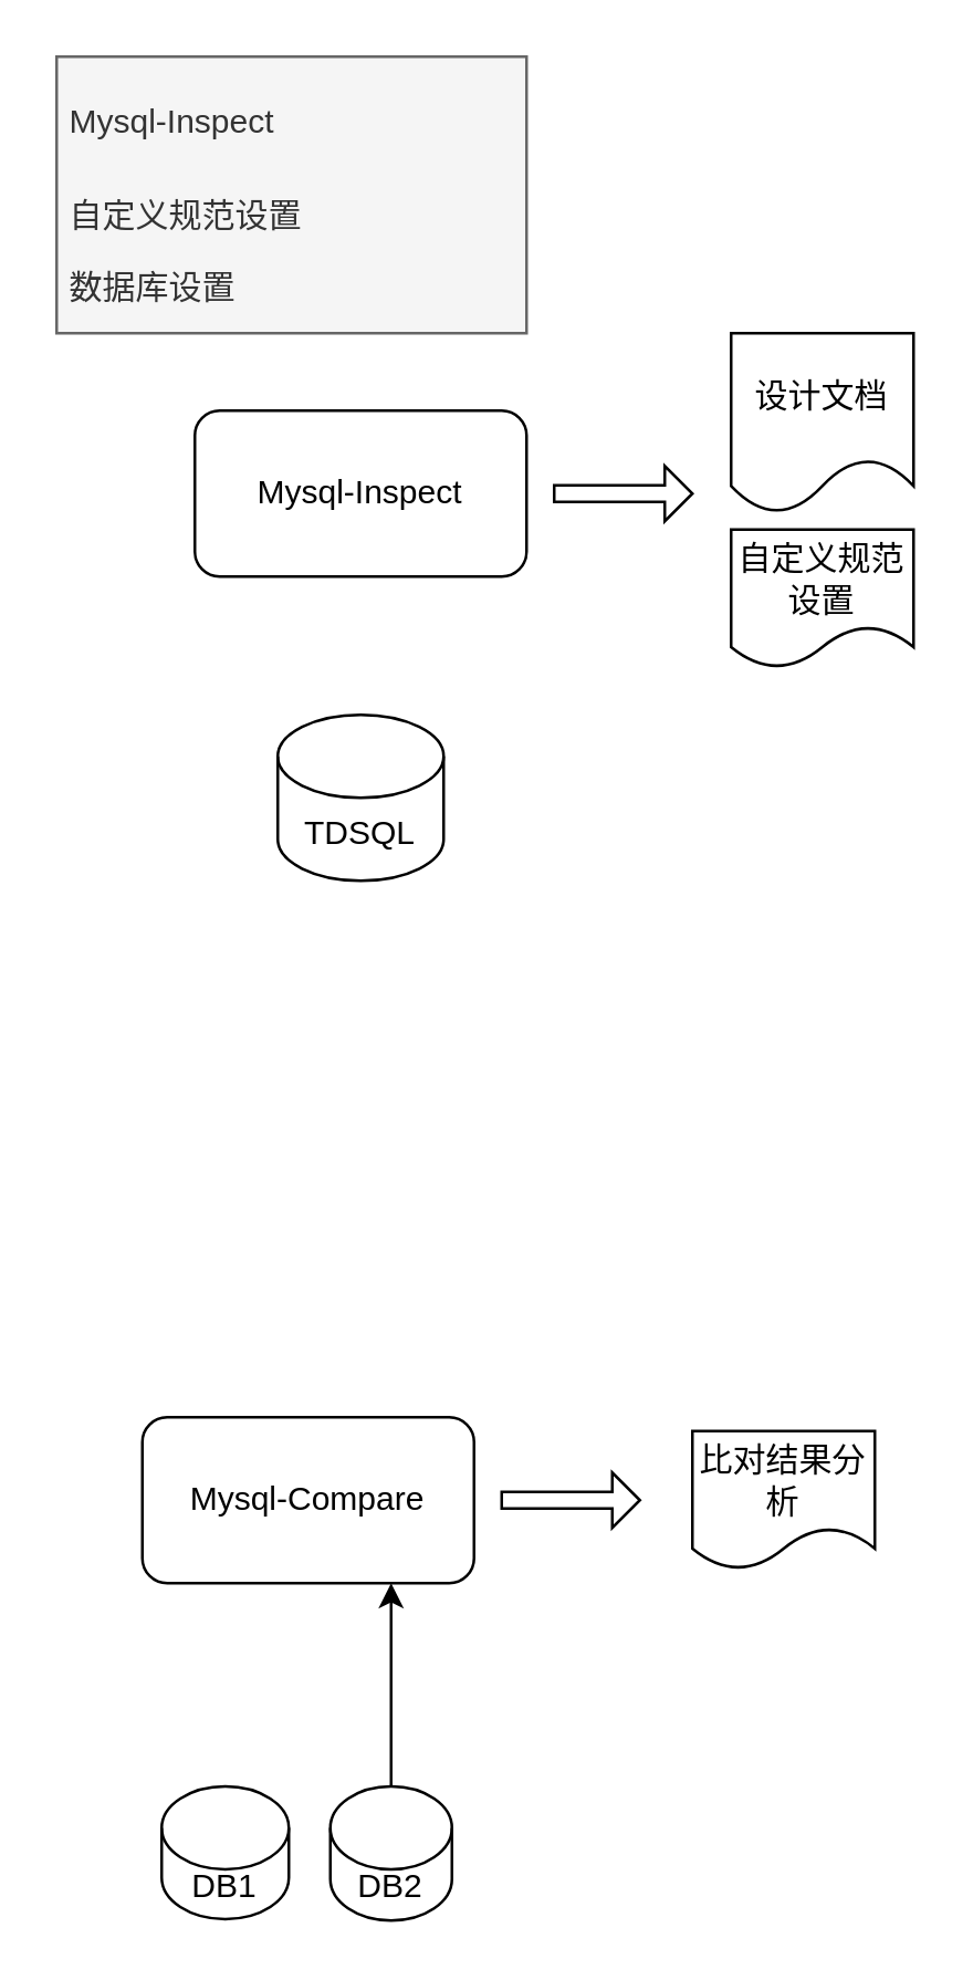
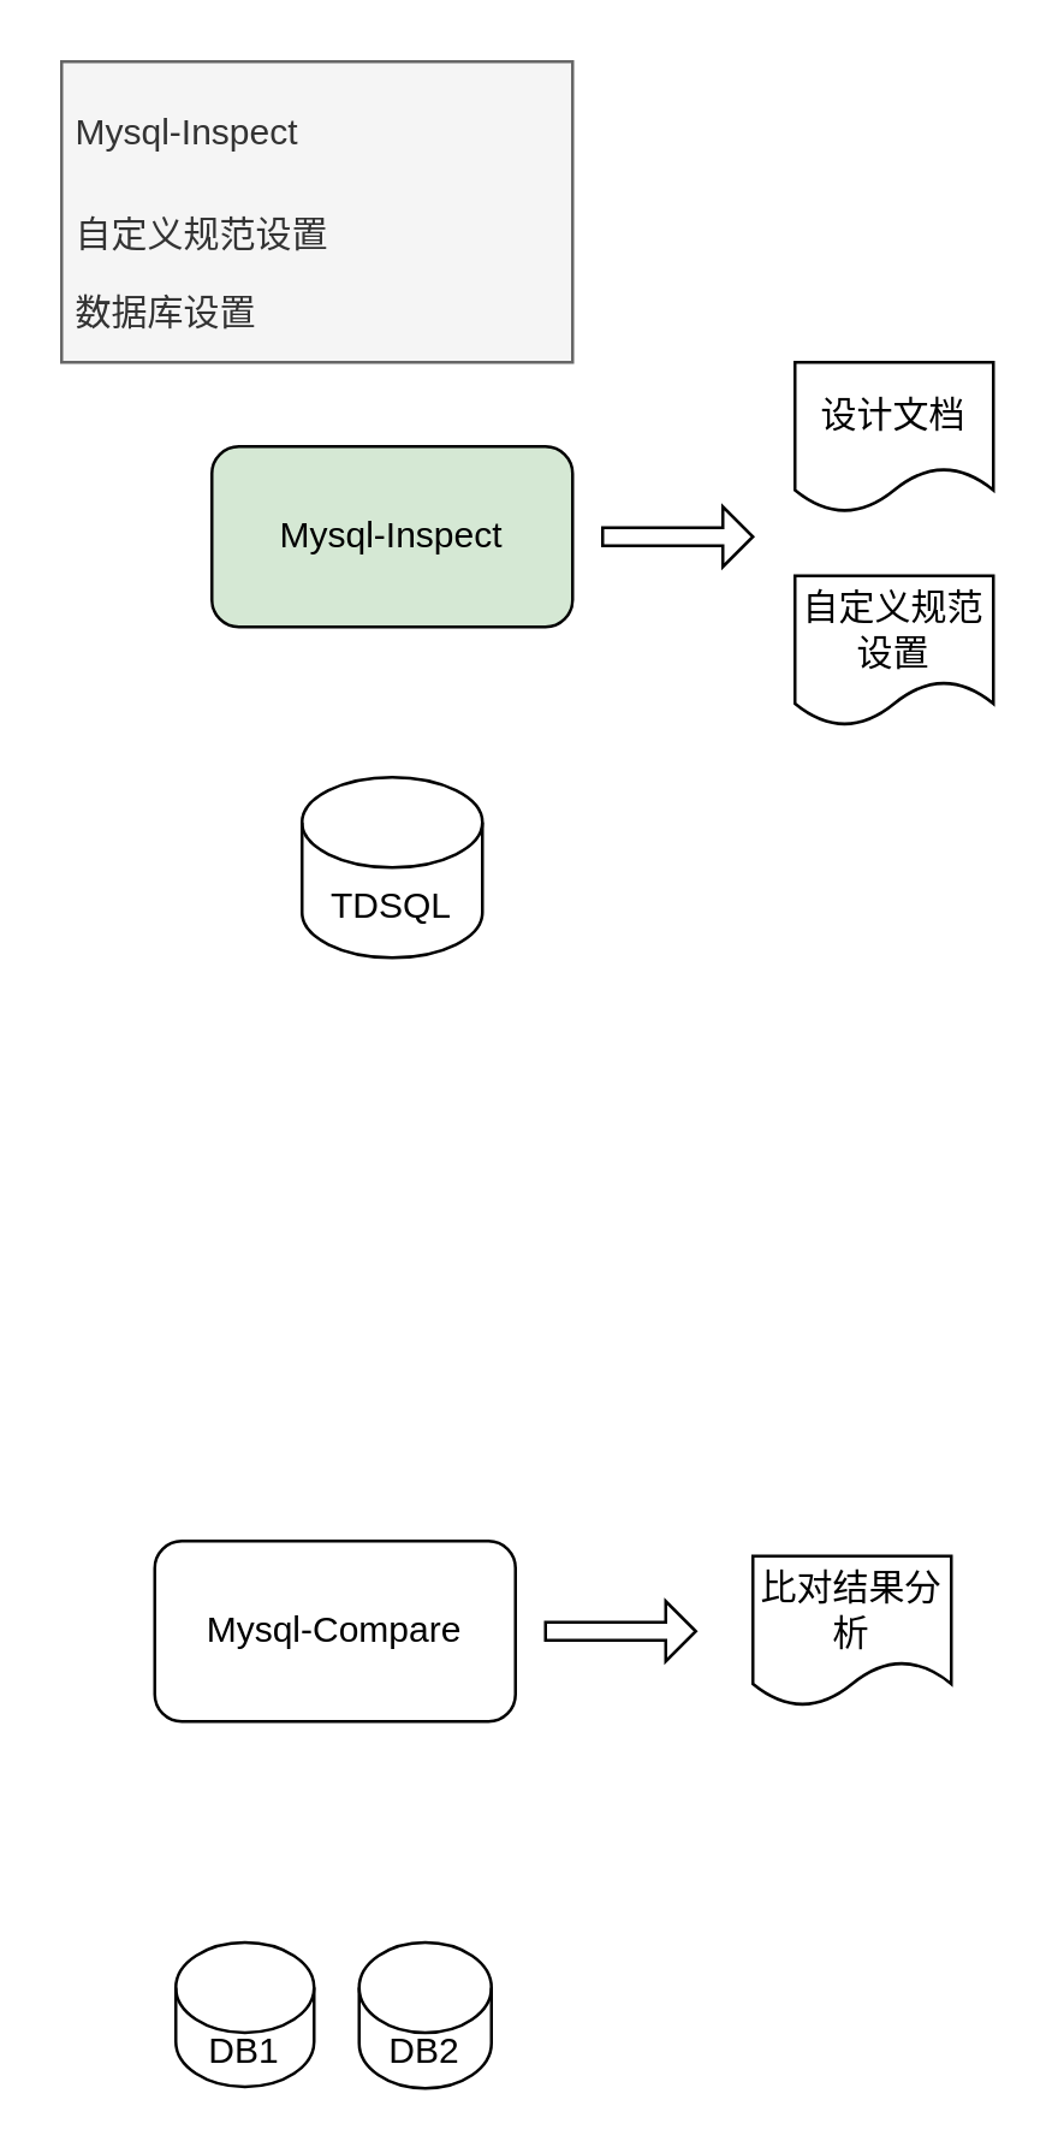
  <mxCell id="0" />
  <mxCell id="1" parent="0" />
  <mxCell id="2" value="TDSQL" style="shape=cylinder3;whiteSpace=wrap;html=1;boundedLbl=1;backgroundOutline=1;size=15;" vertex="1" parent="1"><mxGeometry x="100" y="258" width="60" height="60" as="geometry" /></mxCell>
- <mxCell id="3" value="Mysql-Inspect" style="rounded=1;whiteSpace=wrap;html=1;" vertex="1" parent="1"><mxGeometry x="70" y="148" width="120" height="60" as="geometry" /></mxCell>
- <mxCell id="4" value="设计文档" style="shape=document;whiteSpace=wrap;html=1;boundedLbl=1;" vertex="1" parent="1"><mxGeometry x="264" y="120" width="66" height="65" as="geometry" /></mxCell>
+ <mxCell id="3" value="Mysql-Inspect" style="rounded=1;whiteSpace=wrap;html=1;fillColor=#d5e8d4;" vertex="1" parent="1"><mxGeometry x="70" y="148" width="120" height="60" as="geometry" /></mxCell>
+ <mxCell id="4" value="设计文档" style="shape=document;whiteSpace=wrap;html=1;boundedLbl=1;" vertex="1" parent="1"><mxGeometry x="264" y="120" width="66" height="50" as="geometry" /></mxCell>
  <mxCell id="5" value="" style="shape=singleArrow;whiteSpace=wrap;html=1;" vertex="1" parent="1"><mxGeometry x="200" y="168" width="50" height="20" as="geometry" /></mxCell>
  <mxCell id="6" value="自定义规范设置" style="shape=document;whiteSpace=wrap;html=1;boundedLbl=1;" vertex="1" parent="1"><mxGeometry x="264" y="191" width="66" height="50" as="geometry" /></mxCell>
  <mxCell id="7" value="&lt;h1&gt;&lt;span style=&quot;font-size: 12px; font-weight: 400; text-align: center;&quot;&gt;Mysql-Inspect&lt;/span&gt;&lt;br&gt;&lt;/h1&gt;&lt;p&gt;自定义规范设置&lt;/p&gt;&lt;p&gt;数据库设置&lt;/p&gt;" style="text;html=1;strokeColor=#666666;fillColor=#f5f5f5;spacing=5;spacingTop=-20;whiteSpace=wrap;overflow=hidden;rounded=0;fontColor=#333333;" vertex="1" parent="1"><mxGeometry x="20" y="20" width="170" height="100" as="geometry" /></mxCell>
  <mxCell id="8" value="DB1" style="shape=cylinder3;whiteSpace=wrap;html=1;boundedLbl=1;backgroundOutline=1;size=15;" vertex="1" parent="1"><mxGeometry x="58" y="645.5" width="46" height="48" as="geometry" /></mxCell>
  <mxCell id="9" value="Mysql-Compare" style="rounded=1;whiteSpace=wrap;html=1;" vertex="1" parent="1"><mxGeometry x="51" y="512" width="120" height="60" as="geometry" /></mxCell>
  <mxCell id="10" value="" style="shape=singleArrow;whiteSpace=wrap;html=1;" vertex="1" parent="1"><mxGeometry x="181" y="532" width="50" height="20" as="geometry" /></mxCell>
  <mxCell id="11" value="比对结果分析" style="shape=document;whiteSpace=wrap;html=1;boundedLbl=1;" vertex="1" parent="1"><mxGeometry x="250" y="517" width="66" height="50" as="geometry" /></mxCell>
- <mxCell id="12" value="" style="edgeStyle=orthogonalEdgeStyle;rounded=0;orthogonalLoop=1;jettySize=auto;html=1;exitX=0.5;exitY=0;exitDx=0;exitDy=0;exitPerimeter=0;entryX=0.75;entryY=1;entryDx=0;entryDy=0;" edge="1" parent="1" source="13" target="9"><mxGeometry relative="1" as="geometry"><mxPoint x="147" y="566" as="targetPoint" /></mxGeometry></mxCell>
  <mxCell id="13" value="DB2" style="shape=cylinder3;whiteSpace=wrap;html=1;boundedLbl=1;backgroundOutline=1;size=15;" vertex="1" parent="1"><mxGeometry x="119" y="645.5" width="44" height="48.5" as="geometry" /></mxCell>
